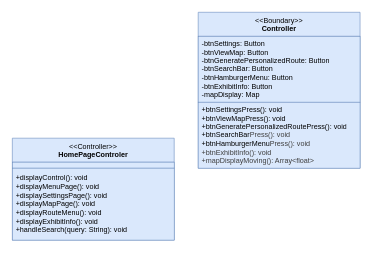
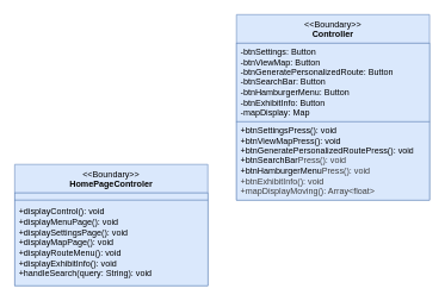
  <mxCell id="0" />
  <mxCell id="1" parent="0" />
  <mxCell id="2" value="&amp;lt;&amp;lt;Boundary&amp;gt;&amp;gt;&lt;br&gt;&lt;b&gt;Controller&lt;/b&gt;" style="swimlane;fontStyle=0;align=center;verticalAlign=top;childLayout=stackLayout;horizontal=1;startSize=40;horizontalStack=0;resizeParent=1;resizeParentMax=0;resizeLast=0;collapsible=0;marginBottom=0;html=1;whiteSpace=wrap;fillColor=#dae8fc;strokeColor=#6c8ebf;swimlaneFillColor=none;gradientColor=none;fillStyle=auto;" vertex="1" parent="1"><mxGeometry x="330" y="20" width="270" height="260" as="geometry" /></mxCell>
  <mxCell id="3" value="-btnSettings: Button&lt;div&gt;-btnViewMap: Button&lt;/div&gt;&lt;div&gt;-btnGeneratePersonalizedRoute: Button&lt;/div&gt;&lt;div&gt;-btnSearchBar: Button&lt;/div&gt;&lt;div&gt;-btnHamburgerMenu: Button&lt;/div&gt;&lt;div&gt;-btnExhibitInfo: Button&lt;/div&gt;&lt;div&gt;-mapDisplay: Map&lt;/div&gt;" style="text;html=1;strokeColor=#6c8ebf;fillColor=#dae8fc;align=left;verticalAlign=middle;spacingLeft=4;spacingRight=4;overflow=hidden;rotatable=0;points=[[0,0.5],[1,0.5]];portConstraint=eastwest;whiteSpace=wrap;swimlaneFillColor=none;gradientColor=none;fillStyle=auto;" vertex="1" parent="2"><mxGeometry y="40" width="270" height="110" as="geometry" /></mxCell>
  <mxCell id="4" value="&lt;span style=&quot;color: rgb(0, 0, 0);&quot;&gt;+btnSettingsPress(): void&lt;/span&gt;&lt;div&gt;+btnViewMapPress(): void&lt;/div&gt;&lt;div&gt;+btnGeneratePersonalizedRoutePress(): void&lt;/div&gt;&lt;div&gt;+btnSearchBar&lt;span style=&quot;color: rgb(63, 63, 63); background-color: transparent;&quot;&gt;Press(): void&lt;/span&gt;&lt;/div&gt;&lt;div&gt;+btnHamburgerMenu&lt;span style=&quot;color: rgb(63, 63, 63); background-color: transparent;&quot;&gt;Press(): void&lt;/span&gt;&lt;/div&gt;&lt;div&gt;&lt;span style=&quot;color: rgb(63, 63, 63); background-color: transparent;&quot;&gt;+btnExhibitInfo(): void&lt;/span&gt;&lt;/div&gt;&lt;div&gt;&lt;span style=&quot;color: rgb(63, 63, 63); background-color: transparent;&quot;&gt;+mapDisplayMoving(): Array&amp;lt;float&amp;gt;&lt;/span&gt;&lt;/div&gt;" style="text;html=1;strokeColor=#6c8ebf;fillColor=#dae8fc;align=left;verticalAlign=middle;spacingLeft=4;spacingRight=4;overflow=hidden;rotatable=0;points=[[0,0.5],[1,0.5]];portConstraint=eastwest;whiteSpace=wrap;swimlaneFillColor=none;gradientColor=none;fillStyle=auto;" vertex="1" parent="2"><mxGeometry y="150" width="270" height="110" as="geometry" /></mxCell>
- <mxCell id="5" value="&amp;lt;&amp;lt;Controller&amp;gt;&amp;gt;&lt;br&gt;&lt;b&gt;HomePageControler&lt;/b&gt;" style="swimlane;fontStyle=0;align=center;verticalAlign=top;childLayout=stackLayout;horizontal=1;startSize=40;horizontalStack=0;resizeParent=1;resizeParentMax=0;resizeLast=0;collapsible=0;marginBottom=0;html=1;whiteSpace=wrap;fillColor=#dae8fc;strokeColor=#6c8ebf;swimlaneFillColor=none;gradientColor=none;fillStyle=auto;" vertex="1" parent="1"><mxGeometry x="20" y="230" width="270" height="170" as="geometry" /></mxCell>
+ <mxCell id="5" value="&amp;lt;&amp;lt;Boundary&amp;gt;&amp;gt;&lt;br&gt;&lt;b&gt;HomePageControler&lt;/b&gt;" style="swimlane;fontStyle=0;align=center;verticalAlign=top;childLayout=stackLayout;horizontal=1;startSize=40;horizontalStack=0;resizeParent=1;resizeParentMax=0;resizeLast=0;collapsible=0;marginBottom=0;html=1;whiteSpace=wrap;fillColor=#dae8fc;strokeColor=#6c8ebf;swimlaneFillColor=none;gradientColor=none;fillStyle=auto;" vertex="1" parent="1"><mxGeometry x="20" y="230" width="270" height="170" as="geometry" /></mxCell>
  <mxCell id="6" value="" style="text;html=1;strokeColor=#6c8ebf;fillColor=#dae8fc;align=left;verticalAlign=middle;spacingLeft=4;spacingRight=4;overflow=hidden;rotatable=0;points=[[0,0.5],[1,0.5]];portConstraint=eastwest;whiteSpace=wrap;swimlaneFillColor=none;gradientColor=none;fillStyle=auto;" vertex="1" parent="5"><mxGeometry y="40" width="270" height="10" as="geometry" /></mxCell>
  <mxCell id="7" value="&lt;div&gt;+displayControl(): void&lt;/div&gt;+displayMenuPage(): void&lt;div&gt;+displaySettingsPage(): void&lt;/div&gt;&lt;div&gt;+displayMapPage(): void&lt;/div&gt;&lt;div&gt;+displayRouteMenu(): void&lt;/div&gt;&lt;div&gt;+displayExhibitInfo(): void&lt;/div&gt;&lt;div&gt;+handleSearch(query: String): void&lt;/div&gt;" style="text;html=1;strokeColor=#6c8ebf;fillColor=#dae8fc;align=left;verticalAlign=middle;spacingLeft=4;spacingRight=4;overflow=hidden;rotatable=0;points=[[0,0.5],[1,0.5]];portConstraint=eastwest;whiteSpace=wrap;swimlaneFillColor=none;gradientColor=none;fillStyle=auto;" vertex="1" parent="5"><mxGeometry y="50" width="270" height="120" as="geometry" /></mxCell>
